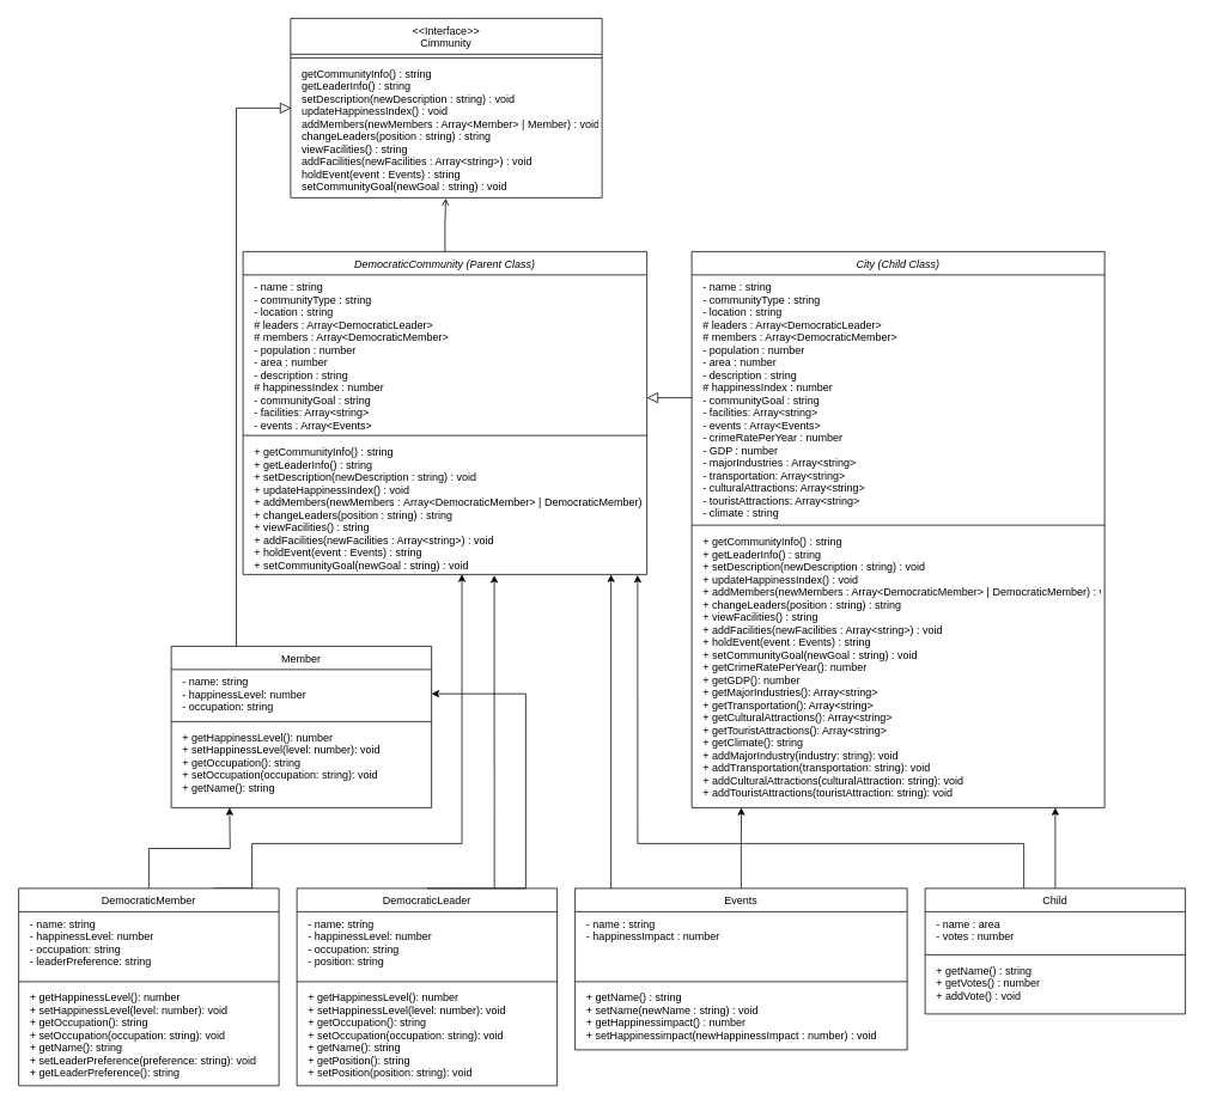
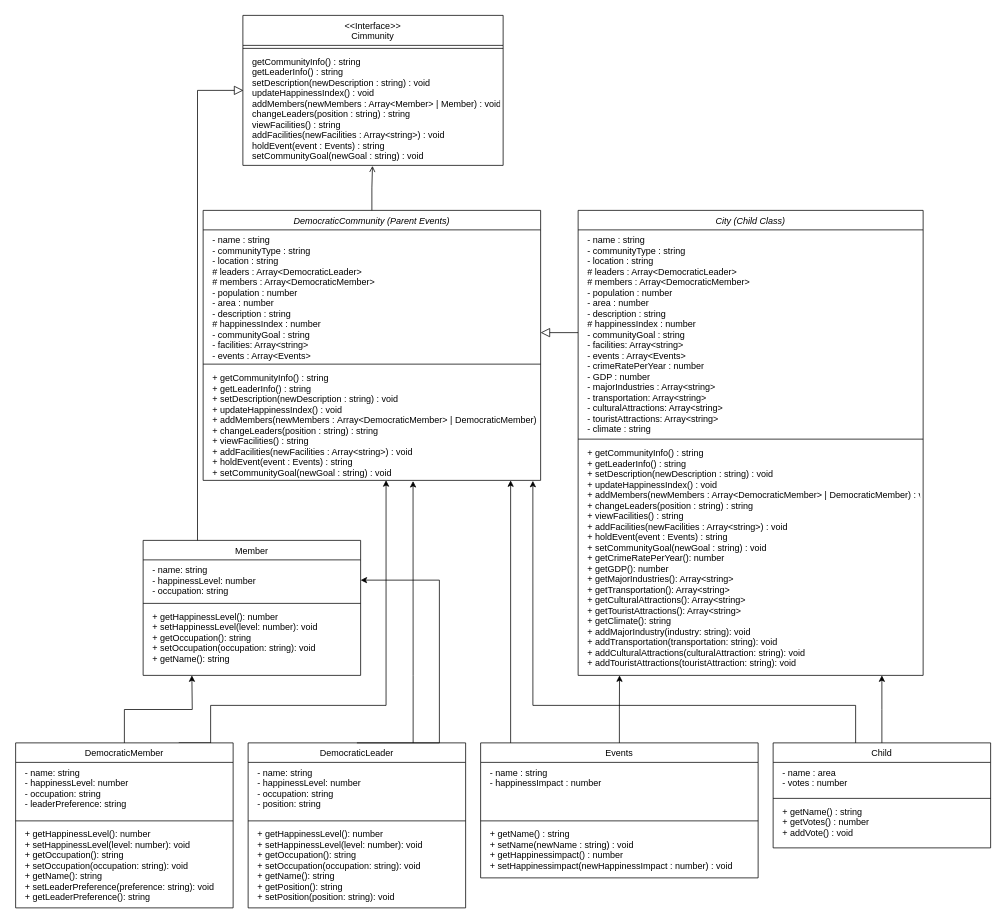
  <mxCell id="0" />
  <mxCell id="1" parent="0" />
- <mxCell id="2" value="DemocraticCommunity (Parent Class)" style="swimlane;fontStyle=2;align=center;verticalAlign=top;childLayout=stackLayout;horizontal=1;startSize=26;horizontalStack=0;resizeParent=1;resizeLast=0;collapsible=1;marginBottom=0;rounded=0;shadow=0;strokeWidth=1;" parent="1" vertex="1"><mxGeometry x="270" y="280" width="450" height="360" as="geometry"><mxRectangle x="230" y="140" width="160" height="26" as="alternateBounds" /></mxGeometry></mxCell>
+ <mxCell id="2" value="DemocraticCommunity (Parent Events)" style="swimlane;fontStyle=2;align=center;verticalAlign=top;childLayout=stackLayout;horizontal=1;startSize=26;horizontalStack=0;resizeParent=1;resizeLast=0;collapsible=1;marginBottom=0;rounded=0;shadow=0;strokeWidth=1;" parent="1" vertex="1"><mxGeometry x="270" y="280" width="450" height="360" as="geometry"><mxRectangle x="230" y="140" width="160" height="26" as="alternateBounds" /></mxGeometry></mxCell>
  <mxCell id="3" value="  - name : string&#10;  - communityType : string&#10;  - location : string&#10;  # leaders : Array&lt;DemocraticLeader&gt;&#10;  # members : Array&lt;DemocraticMember&gt;&#10;  - population : number&#10;  - area : number&#10;  - description : string&#10;  # happinessIndex : number&#10;  - communityGoal : string&#10;  - facilities: Array&lt;string&gt;&#10;  - events : Array&lt;Events&gt;" style="text;align=left;verticalAlign=top;spacingLeft=4;spacingRight=4;overflow=hidden;rotatable=0;points=[[0,0.5],[1,0.5]];portConstraint=eastwest;rounded=0;shadow=0;html=0;" parent="2" vertex="1"><mxGeometry y="26" width="450" height="174" as="geometry" /></mxCell>
  <mxCell id="4" value="" style="line;html=1;strokeWidth=1;align=left;verticalAlign=middle;spacingTop=-1;spacingLeft=3;spacingRight=3;rotatable=0;labelPosition=right;points=[];portConstraint=eastwest;" parent="2" vertex="1"><mxGeometry y="200" width="450" height="10" as="geometry" /></mxCell>
  <mxCell id="5" value="  + getCommunityInfo() : string&#10;  + getLeaderInfo() : string&#10;  + setDescription(newDescription : string) : void&#10;  + updateHappinessIndex() : void&#10;  + addMembers(newMembers : Array&lt;DemocraticMember&gt; | DemocraticMember) : void&#10;  + changeLeaders(position : string) : string&#10;  + viewFacilities() : string&#10;  + addFacilities(newFacilities : Array&lt;string&gt;) : void&#10;  + holdEvent(event : Events) : string&#10;  + setCommunityGoal(newGoal : string) : void" style="text;align=left;verticalAlign=top;spacingLeft=4;spacingRight=4;overflow=hidden;rotatable=0;points=[[0,0.5],[1,0.5]];portConstraint=eastwest;" parent="2" vertex="1"><mxGeometry y="210" width="450" height="150" as="geometry" /></mxCell>
  <mxCell id="6" value="" style="endArrow=block;endSize=10;endFill=0;shadow=0;strokeWidth=1;rounded=0;edgeStyle=elbowEdgeStyle;elbow=vertical;" parent="1" source="18" target="2" edge="1"><mxGeometry width="160" relative="1" as="geometry"><mxPoint x="690" y="359" as="sourcePoint" /><mxPoint x="360" y="223" as="targetPoint" /><Array as="points"><mxPoint x="690" y="480" /></Array></mxGeometry></mxCell>
  <mxCell id="7" value="Member" style="swimlane;fontStyle=0;align=center;verticalAlign=top;childLayout=stackLayout;horizontal=1;startSize=26;horizontalStack=0;resizeParent=1;resizeLast=0;collapsible=1;marginBottom=0;rounded=0;shadow=0;strokeWidth=1;" parent="1" vertex="1"><mxGeometry x="190" y="720" width="290" height="180" as="geometry"><mxRectangle x="340" y="380" width="170" height="26" as="alternateBounds" /></mxGeometry></mxCell>
  <mxCell id="8" value="  - name: string&#10;  - happinessLevel: number&#10;  - occupation: string" style="text;align=left;verticalAlign=top;spacingLeft=4;spacingRight=4;overflow=hidden;rotatable=0;points=[[0,0.5],[1,0.5]];portConstraint=eastwest;" parent="7" vertex="1"><mxGeometry y="26" width="290" height="54" as="geometry" /></mxCell>
  <mxCell id="9" value="" style="line;html=1;strokeWidth=1;align=left;verticalAlign=middle;spacingTop=-1;spacingLeft=3;spacingRight=3;rotatable=0;labelPosition=right;points=[];portConstraint=eastwest;" parent="7" vertex="1"><mxGeometry y="80" width="290" height="8" as="geometry" /></mxCell>
  <mxCell id="10" value="  + getHappinessLevel(): number&#10;  + setHappinessLevel(level: number): void&#10;  + getOccupation(): string&#10;  + setOccupation(occupation: string): void&#10;  + getName(): string" style="text;align=left;verticalAlign=top;spacingLeft=4;spacingRight=4;overflow=hidden;rotatable=0;points=[[0,0.5],[1,0.5]];portConstraint=eastwest;" vertex="1" parent="7"><mxGeometry y="88" width="290" height="82" as="geometry" /></mxCell>
  <mxCell id="11" value="" style="endArrow=block;endSize=10;endFill=0;shadow=0;strokeWidth=1;rounded=0;edgeStyle=elbowEdgeStyle;elbow=vertical;exitX=0.25;exitY=0;exitDx=0;exitDy=0;entryX=0.002;entryY=0.342;entryDx=0;entryDy=0;entryPerimeter=0;" parent="1" source="7" target="14" edge="1"><mxGeometry width="160" relative="1" as="geometry"><mxPoint x="280" y="660" as="sourcePoint" /><mxPoint x="290" y="120" as="targetPoint" /><Array as="points"><mxPoint x="340" y="120" /></Array></mxGeometry></mxCell>
  <mxCell id="12" value="&lt;&lt;Interface&gt;&gt;&#10;Cimmunity" style="swimlane;fontStyle=0;align=center;verticalAlign=top;childLayout=stackLayout;horizontal=1;startSize=40;horizontalStack=0;resizeParent=1;resizeLast=0;collapsible=1;marginBottom=0;rounded=0;shadow=0;strokeWidth=1;" parent="1" vertex="1"><mxGeometry x="323" width="347" height="200" as="geometry" y="20"><mxRectangle x="550" y="140" width="160" height="26" as="alternateBounds" /></mxGeometry></mxCell>
  <mxCell id="13" value="" style="line;html=1;strokeWidth=1;align=left;verticalAlign=middle;spacingTop=-1;spacingLeft=3;spacingRight=3;rotatable=0;labelPosition=right;points=[];portConstraint=eastwest;" parent="12" vertex="1"><mxGeometry y="40" width="347" height="8" as="geometry" /></mxCell>
  <mxCell id="14" value="  getCommunityInfo() : string&#10;  getLeaderInfo() : string&#10;  setDescription(newDescription : string) : void&#10;  updateHappinessIndex() : void&#10;  addMembers(newMembers : Array&lt;Member&gt; | Member) : void&#10;  changeLeaders(position : string) : string&#10;  viewFacilities() : string&#10;  addFacilities(newFacilities : Array&lt;string&gt;) : void&#10;  holdEvent(event : Events) : string&#10;  setCommunityGoal(newGoal : string) : void" style="text;align=left;verticalAlign=top;spacingLeft=4;spacingRight=4;overflow=hidden;rotatable=0;points=[[0,0.5],[1,0.5]];portConstraint=eastwest;" parent="12" vertex="1"><mxGeometry y="48" width="347" height="152" as="geometry" /></mxCell>
  <mxCell id="15" value="" style="endArrow=open;shadow=0;strokeWidth=1;rounded=0;endFill=1;edgeStyle=elbowEdgeStyle;elbow=vertical;entryX=0.498;entryY=1.005;entryDx=0;entryDy=0;entryPerimeter=0;" parent="1" source="2" target="14" edge="1"><mxGeometry x="0.5" y="41" relative="1" as="geometry"><mxPoint x="540" y="212" as="sourcePoint" /><mxPoint x="700" y="212" as="targetPoint" /><mxPoint x="-40" y="32" as="offset" /></mxGeometry></mxCell>
  <mxCell id="16" value="" style="resizable=0;align=right;verticalAlign=bottom;labelBackgroundColor=none;fontSize=12;" parent="15" connectable="0" vertex="1"><mxGeometry x="1" relative="1" as="geometry"><mxPoint x="-7" y="4" as="offset" /></mxGeometry></mxCell>
  <mxCell id="17" value="City (Child Class)" style="swimlane;fontStyle=2;align=center;verticalAlign=top;childLayout=stackLayout;horizontal=1;startSize=26;horizontalStack=0;resizeParent=1;resizeLast=0;collapsible=1;marginBottom=0;rounded=0;shadow=0;strokeWidth=1;" vertex="1" parent="1"><mxGeometry x="770" y="280" width="460" height="620" as="geometry"><mxRectangle x="230" y="140" width="160" height="26" as="alternateBounds" /></mxGeometry></mxCell>
  <mxCell id="18" value="  - name : string&#10;  - communityType : string&#10;  - location : string&#10;  # leaders : Array&lt;DemocraticLeader&gt;&#10;  # members : Array&lt;DemocraticMember&gt;&#10;  - population : number&#10;  - area : number&#10;  - description : string&#10;  # happinessIndex : number&#10;  - communityGoal : string&#10;  - facilities: Array&lt;string&gt;&#10;  - events : Array&lt;Events&gt;&#10;  - crimeRatePerYear : number&#10;  - GDP : number&#10;  - majorIndustries : Array&lt;string&gt;&#10;  - transportation: Array&lt;string&gt;&#10;  - culturalAttractions: Array&lt;string&gt;&#10;  - touristAttractions: Array&lt;string&gt;&#10;  - climate : string" style="text;align=left;verticalAlign=top;spacingLeft=4;spacingRight=4;overflow=hidden;rotatable=0;points=[[0,0.5],[1,0.5]];portConstraint=eastwest;rounded=0;shadow=0;html=0;" vertex="1" parent="17"><mxGeometry y="26" width="460" height="274" as="geometry" /></mxCell>
  <mxCell id="19" value="" style="line;html=1;strokeWidth=1;align=left;verticalAlign=middle;spacingTop=-1;spacingLeft=3;spacingRight=3;rotatable=0;labelPosition=right;points=[];portConstraint=eastwest;" vertex="1" parent="17"><mxGeometry y="300" width="460" height="10" as="geometry" /></mxCell>
  <mxCell id="20" value="  + getCommunityInfo() : string&#10;  + getLeaderInfo() : string&#10;  + setDescription(newDescription : string) : void&#10;  + updateHappinessIndex() : void&#10;  + addMembers(newMembers : Array&lt;DemocraticMember&gt; | DemocraticMember) : void&#10;  + changeLeaders(position : string) : string&#10;  + viewFacilities() : string&#10;  + addFacilities(newFacilities : Array&lt;string&gt;) : void&#10;  + holdEvent(event : Events) : string&#10;  + setCommunityGoal(newGoal : string) : void&#10;  + getCrimeRatePerYear(): number &#10;  + getGDP(): number&#10;  + getMajorIndustries(): Array&lt;string&gt;&#10;  + getTransportation(): Array&lt;string&gt;&#10;  + getCulturalAttractions(): Array&lt;string&gt;&#10;  + getTouristAttractions(): Array&lt;string&gt;&#10;  + getClimate(): string&#10;  + addMajorIndustry(industry: string): void&#10;  + addTransportation(transportation: string): void&#10;  + addCulturalAttractions(culturalAttraction: string): void&#10;  + addTouristAttractions(touristAttraction: string): void" style="text;align=left;verticalAlign=top;spacingLeft=4;spacingRight=4;overflow=hidden;rotatable=0;points=[[0,0.5],[1,0.5]];portConstraint=eastwest;" vertex="1" parent="17"><mxGeometry y="310" width="460" height="310" as="geometry" /></mxCell>
  <mxCell id="21" style="edgeStyle=orthogonalEdgeStyle;rounded=0;orthogonalLoop=1;jettySize=auto;html=1;" edge="1" parent="1" source="23"><mxGeometry relative="1" as="geometry"><mxPoint x="255" y="900" as="targetPoint" /></mxGeometry></mxCell>
  <mxCell id="22" style="edgeStyle=orthogonalEdgeStyle;rounded=0;orthogonalLoop=1;jettySize=auto;html=1;exitX=0.75;exitY=0;exitDx=0;exitDy=0;entryX=0.542;entryY=0.999;entryDx=0;entryDy=0;entryPerimeter=0;" edge="1" parent="1" source="23" target="5"><mxGeometry relative="1" as="geometry"><Array as="points"><mxPoint x="280" y="990" /><mxPoint x="280" y="940" /><mxPoint x="514" y="940" /></Array></mxGeometry></mxCell>
  <mxCell id="23" value="DemocraticMember" style="swimlane;fontStyle=0;align=center;verticalAlign=top;childLayout=stackLayout;horizontal=1;startSize=26;horizontalStack=0;resizeParent=1;resizeLast=0;collapsible=1;marginBottom=0;rounded=0;shadow=0;strokeWidth=1;" vertex="1" parent="1"><mxGeometry x="20" y="990" width="290" height="220" as="geometry"><mxRectangle x="340" y="380" width="170" height="26" as="alternateBounds" /></mxGeometry></mxCell>
  <mxCell id="24" value="  - name: string&#10;  - happinessLevel: number&#10;  - occupation: string&#10;  - leaderPreference: string" style="text;align=left;verticalAlign=top;spacingLeft=4;spacingRight=4;overflow=hidden;rotatable=0;points=[[0,0.5],[1,0.5]];portConstraint=eastwest;" vertex="1" parent="23"><mxGeometry y="26" width="290" height="74" as="geometry" /></mxCell>
  <mxCell id="25" value="" style="line;html=1;strokeWidth=1;align=left;verticalAlign=middle;spacingTop=-1;spacingLeft=3;spacingRight=3;rotatable=0;labelPosition=right;points=[];portConstraint=eastwest;" vertex="1" parent="23"><mxGeometry y="100" width="290" height="8" as="geometry" /></mxCell>
  <mxCell id="26" value="  + getHappinessLevel(): number&#10;  + setHappinessLevel(level: number): void&#10;  + getOccupation(): string&#10;  + setOccupation(occupation: string): void&#10;  + getName(): string&#10;  + setLeaderPreference(preference: string): void&#10;  + getLeaderPreference(): string" style="text;align=left;verticalAlign=top;spacingLeft=4;spacingRight=4;overflow=hidden;rotatable=0;points=[[0,0.5],[1,0.5]];portConstraint=eastwest;" vertex="1" parent="23"><mxGeometry y="108" width="290" height="112" as="geometry" /></mxCell>
  <mxCell id="27" style="edgeStyle=orthogonalEdgeStyle;rounded=0;orthogonalLoop=1;jettySize=auto;html=1;entryX=0.622;entryY=1.006;entryDx=0;entryDy=0;entryPerimeter=0;" edge="1" parent="1" source="28" target="5"><mxGeometry relative="1" as="geometry"><mxPoint x="553" y="650" as="targetPoint" /><Array as="points"><mxPoint x="550" y="900" /><mxPoint x="550" y="900" /></Array></mxGeometry></mxCell>
  <mxCell id="28" value="DemocraticLeader" style="swimlane;fontStyle=0;align=center;verticalAlign=top;childLayout=stackLayout;horizontal=1;startSize=26;horizontalStack=0;resizeParent=1;resizeLast=0;collapsible=1;marginBottom=0;rounded=0;shadow=0;strokeWidth=1;" vertex="1" parent="1"><mxGeometry x="330" y="990" width="290" height="220" as="geometry"><mxRectangle x="340" y="380" width="170" height="26" as="alternateBounds" /></mxGeometry></mxCell>
  <mxCell id="29" value="  - name: string&#10;  - happinessLevel: number&#10;  - occupation: string&#10;  - position: string" style="text;align=left;verticalAlign=top;spacingLeft=4;spacingRight=4;overflow=hidden;rotatable=0;points=[[0,0.5],[1,0.5]];portConstraint=eastwest;" vertex="1" parent="28"><mxGeometry y="26" width="290" height="74" as="geometry" /></mxCell>
  <mxCell id="30" value="" style="line;html=1;strokeWidth=1;align=left;verticalAlign=middle;spacingTop=-1;spacingLeft=3;spacingRight=3;rotatable=0;labelPosition=right;points=[];portConstraint=eastwest;" vertex="1" parent="28"><mxGeometry y="100" width="290" height="8" as="geometry" /></mxCell>
  <mxCell id="31" value="  + getHappinessLevel(): number&#10;  + setHappinessLevel(level: number): void&#10;  + getOccupation(): string&#10;  + setOccupation(occupation: string): void&#10;  + getName(): string&#10;  + getPosition(): string&#10;  + setPosition(position: string): void" style="text;align=left;verticalAlign=top;spacingLeft=4;spacingRight=4;overflow=hidden;rotatable=0;points=[[0,0.5],[1,0.5]];portConstraint=eastwest;" vertex="1" parent="28"><mxGeometry y="108" width="290" height="112" as="geometry" /></mxCell>
  <mxCell id="32" value="" style="edgeStyle=orthogonalEdgeStyle;rounded=0;orthogonalLoop=1;jettySize=auto;html=1;entryX=1;entryY=0.5;entryDx=0;entryDy=0;exitX=0.5;exitY=0;exitDx=0;exitDy=0;" edge="1" parent="1" source="28" target="8"><mxGeometry relative="1" as="geometry"><Array as="points"><mxPoint x="585" y="773" /></Array></mxGeometry></mxCell>
  <mxCell id="33" style="edgeStyle=orthogonalEdgeStyle;rounded=0;orthogonalLoop=1;jettySize=auto;html=1;" edge="1" parent="1" source="35"><mxGeometry relative="1" as="geometry"><mxPoint x="680" y="640" as="targetPoint" /><Array as="points"><mxPoint x="680" y="640" /></Array></mxGeometry></mxCell>
  <mxCell id="34" style="edgeStyle=orthogonalEdgeStyle;rounded=0;orthogonalLoop=1;jettySize=auto;html=1;entryX=0.12;entryY=1;entryDx=0;entryDy=0;entryPerimeter=0;" edge="1" parent="1" source="35" target="20"><mxGeometry relative="1" as="geometry"><Array as="points" /></mxGeometry></mxCell>
  <mxCell id="35" value="Events" style="swimlane;fontStyle=0;align=center;verticalAlign=top;childLayout=stackLayout;horizontal=1;startSize=26;horizontalStack=0;resizeParent=1;resizeLast=0;collapsible=1;marginBottom=0;rounded=0;shadow=0;strokeWidth=1;" vertex="1" parent="1"><mxGeometry x="640" y="990" width="370" height="180" as="geometry"><mxRectangle x="340" y="380" width="170" height="26" as="alternateBounds" /></mxGeometry></mxCell>
  <mxCell id="36" value="  - name : string&#10;  - happinessImpact : number" style="text;align=left;verticalAlign=top;spacingLeft=4;spacingRight=4;overflow=hidden;rotatable=0;points=[[0,0.5],[1,0.5]];portConstraint=eastwest;" vertex="1" parent="35"><mxGeometry y="26" width="370" height="74" as="geometry" /></mxCell>
  <mxCell id="37" value="" style="line;html=1;strokeWidth=1;align=left;verticalAlign=middle;spacingTop=-1;spacingLeft=3;spacingRight=3;rotatable=0;labelPosition=right;points=[];portConstraint=eastwest;" vertex="1" parent="35"><mxGeometry y="100" width="370" height="8" as="geometry" /></mxCell>
  <mxCell id="38" value="  + getName() : string&#10;  + setName(newName : string) : void&#10;  + getHappinessimpact() : number&#10;  + setHappinessimpact(newHappinessImpact : number) : void" style="text;align=left;verticalAlign=top;spacingLeft=4;spacingRight=4;overflow=hidden;rotatable=0;points=[[0,0.5],[1,0.5]];portConstraint=eastwest;" vertex="1" parent="35"><mxGeometry y="108" width="370" height="62" as="geometry" /></mxCell>
  <mxCell id="39" style="edgeStyle=orthogonalEdgeStyle;rounded=0;orthogonalLoop=1;jettySize=auto;html=1;entryX=0.977;entryY=1.004;entryDx=0;entryDy=0;entryPerimeter=0;" edge="1" parent="1" source="41" target="5"><mxGeometry relative="1" as="geometry"><mxPoint x="700" y="644" as="targetPoint" /><Array as="points"><mxPoint x="1140" y="940" /><mxPoint x="710" y="940" /></Array></mxGeometry></mxCell>
  <mxCell id="40" style="edgeStyle=orthogonalEdgeStyle;rounded=0;orthogonalLoop=1;jettySize=auto;html=1;" edge="1" parent="1" source="41"><mxGeometry relative="1" as="geometry"><mxPoint x="1175" y="900" as="targetPoint" /></mxGeometry></mxCell>
  <mxCell id="41" value="Child" style="swimlane;fontStyle=0;align=center;verticalAlign=top;childLayout=stackLayout;horizontal=1;startSize=26;horizontalStack=0;resizeParent=1;resizeLast=0;collapsible=1;marginBottom=0;rounded=0;shadow=0;strokeWidth=1;" vertex="1" parent="1"><mxGeometry x="1030" y="990" width="290" height="140" as="geometry"><mxRectangle x="340" y="380" width="170" height="26" as="alternateBounds" /></mxGeometry></mxCell>
  <mxCell id="42" value="  - name : area&#10;  - votes : number" style="text;align=left;verticalAlign=top;spacingLeft=4;spacingRight=4;overflow=hidden;rotatable=0;points=[[0,0.5],[1,0.5]];portConstraint=eastwest;" vertex="1" parent="41"><mxGeometry y="26" width="290" height="44" as="geometry" /></mxCell>
  <mxCell id="43" value="" style="line;html=1;strokeWidth=1;align=left;verticalAlign=middle;spacingTop=-1;spacingLeft=3;spacingRight=3;rotatable=0;labelPosition=right;points=[];portConstraint=eastwest;" vertex="1" parent="41"><mxGeometry y="70" width="290" height="8" as="geometry" /></mxCell>
  <mxCell id="44" value="  + getName() : string&#10;  + getVotes() : number&#10;  + addVote() : void" style="text;align=left;verticalAlign=top;spacingLeft=4;spacingRight=4;overflow=hidden;rotatable=0;points=[[0,0.5],[1,0.5]];portConstraint=eastwest;" vertex="1" parent="41"><mxGeometry y="78" width="290" height="62" as="geometry" /></mxCell>
